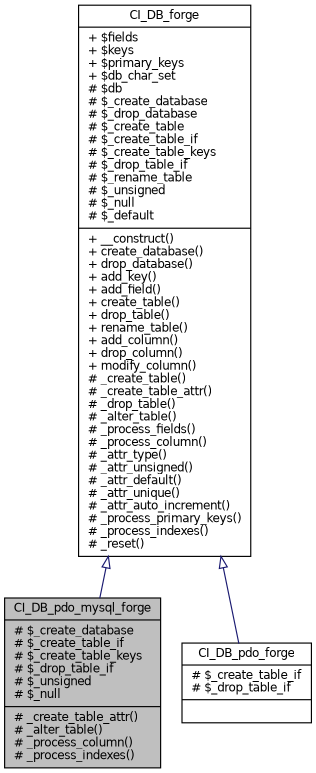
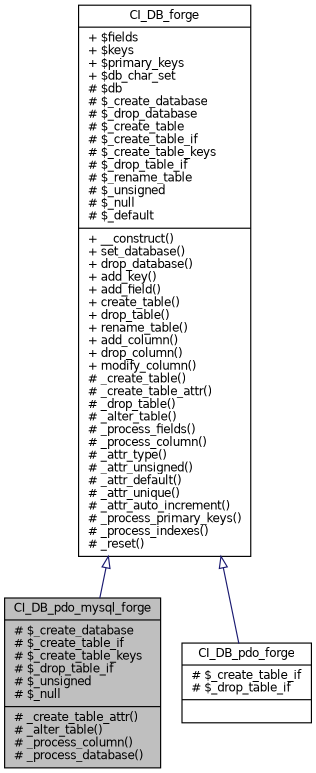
  digraph {
    node [color=black fillcolor=white fontname=Helvetica fontsize=10 shape=record style=filled]
    edge [arrowtail=onormal color=midnightblue dir=back fontname=Helvetica fontsize=10 labelfontname=Helvetica labelfontsize=10 style=solid]
-   n1 [fillcolor=grey75 fontcolor=black height=0.2 label="{CI_DB_pdo_mysql_forge\n|# $_create_database\l# $_create_table_if\l# $_create_table_keys\l# $_drop_table_if\l# $_unsigned\l# $_null\l|# _create_table_attr()\l# _alter_table()\l# _process_column()\l# _process_indexes()\l}" width=0.4]
+   n1 [fillcolor=grey75 fontcolor=black height=0.2 label="{CI_DB_pdo_mysql_forge\n|# $_create_database\l# $_create_table_if\l# $_create_table_keys\l# $_drop_table_if\l# $_unsigned\l# $_null\l|# _create_table_attr()\l# _alter_table()\l# _process_column()\l# _process_database()\l}" width=0.4]
    n2 [height=0.2 label="{CI_DB_pdo_forge\n|# $_create_table_if\l# $_drop_table_if\l|}" width=0.4]
-   n3 [height=0.2 label="{CI_DB_forge\n|+ $fields\l+ $keys\l+ $primary_keys\l+ $db_char_set\l# $db\l# $_create_database\l# $_drop_database\l# $_create_table\l# $_create_table_if\l# $_create_table_keys\l# $_drop_table_if\l# $_rename_table\l# $_unsigned\l# $_null\l# $_default\l|+ __construct()\l+ create_database()\l+ drop_database()\l+ add_key()\l+ add_field()\l+ create_table()\l+ drop_table()\l+ rename_table()\l+ add_column()\l+ drop_column()\l+ modify_column()\l# _create_table()\l# _create_table_attr()\l# _drop_table()\l# _alter_table()\l# _process_fields()\l# _process_column()\l# _attr_type()\l# _attr_unsigned()\l# _attr_default()\l# _attr_unique()\l# _attr_auto_increment()\l# _process_primary_keys()\l# _process_indexes()\l# _reset()\l}" width=0.4]
+   n3 [height=0.2 label="{CI_DB_forge\n|+ $fields\l+ $keys\l+ $primary_keys\l+ $db_char_set\l# $db\l# $_create_database\l# $_drop_database\l# $_create_table\l# $_create_table_if\l# $_create_table_keys\l# $_drop_table_if\l# $_rename_table\l# $_unsigned\l# $_null\l# $_default\l|+ __construct()\l+ set_database()\l+ drop_database()\l+ add_key()\l+ add_field()\l+ create_table()\l+ drop_table()\l+ rename_table()\l+ add_column()\l+ drop_column()\l+ modify_column()\l# _create_table()\l# _create_table_attr()\l# _drop_table()\l# _alter_table()\l# _process_fields()\l# _process_column()\l# _attr_type()\l# _attr_unsigned()\l# _attr_default()\l# _attr_unique()\l# _attr_auto_increment()\l# _process_primary_keys()\l# _process_indexes()\l# _reset()\l}" width=0.4]
    n3 -> n1
    n3 -> n2
  }
